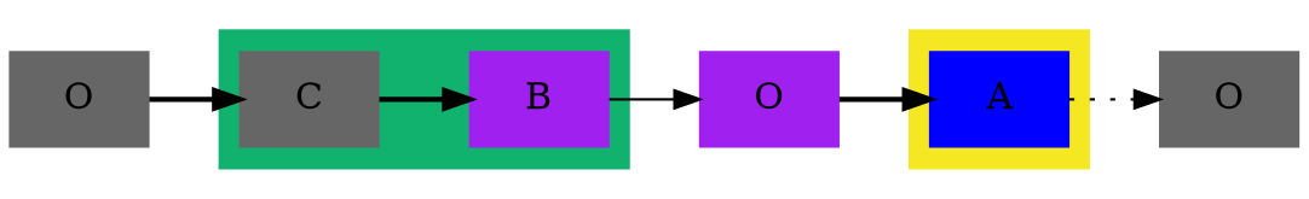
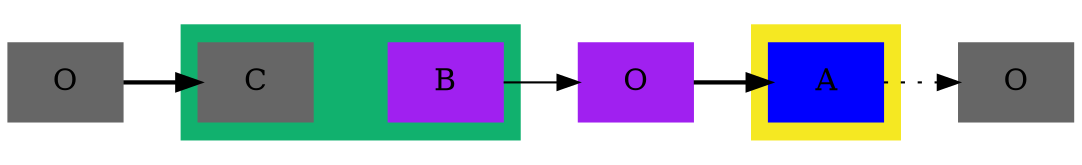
  digraph {
    rankdir=LR
    node [color=gray40 shape=record style=filled]
    edge [style=bold]
    A [color=blue]
    C
    B [color=purple]
    n4 [label=O]
    n5 [label=O color=purple]
    n6 [label=O]
    subgraph cluster_1 {
      color="#f5e822"
      style=filled
      A
    }
    subgraph cluster_2 {
      color="#11b16e"
      style=filled
      C
      B
    }
    A -> n6 [style=dotted]
-   C -> B
    B -> n5 [style=solid]
    n4 -> C
    n5 -> A
  }
